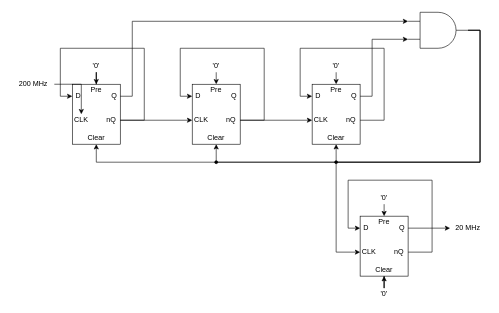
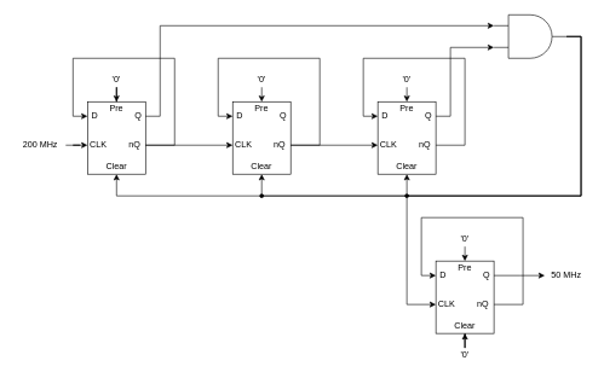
  <mxCell id="0" />
  <mxCell id="1" parent="0" />
  <mxCell id="2" value="" style="rounded=0;whiteSpace=wrap;html=1;" vertex="1" parent="1"><mxGeometry x="119.97" y="140" width="80" height="100" as="geometry" /></mxCell>
  <mxCell id="3" value="Clear" style="text;html=1;align=center;verticalAlign=middle;whiteSpace=wrap;rounded=0;" vertex="1" parent="1"><mxGeometry x="139.97" y="220" width="40" height="20" as="geometry" /></mxCell>
  <mxCell id="4" value="D" style="text;html=1;align=center;verticalAlign=middle;whiteSpace=wrap;rounded=0;" vertex="1" parent="1"><mxGeometry x="119.97" y="150" width="20" height="20" as="geometry" /></mxCell>
  <mxCell id="5" value="CLK" style="text;html=1;align=center;verticalAlign=middle;whiteSpace=wrap;rounded=0;" vertex="1" parent="1"><mxGeometry x="119.97" y="190" width="30" height="20" as="geometry" /></mxCell>
  <mxCell id="6" value="Q" style="text;html=1;align=center;verticalAlign=middle;whiteSpace=wrap;rounded=0;" vertex="1" parent="1"><mxGeometry x="179.97" y="150" width="20" height="20" as="geometry" /></mxCell>
  <mxCell id="7" style="edgeStyle=orthogonalEdgeStyle;rounded=0;orthogonalLoop=1;jettySize=auto;html=1;entryX=0;entryY=0.5;entryDx=0;entryDy=0;" edge="1" parent="1" source="9" target="14"><mxGeometry relative="1" as="geometry" /></mxCell>
  <mxCell id="8" style="edgeStyle=orthogonalEdgeStyle;rounded=0;orthogonalLoop=1;jettySize=auto;html=1;entryX=0;entryY=0.5;entryDx=0;entryDy=0;" edge="1" parent="1" source="9" target="4"><mxGeometry relative="1" as="geometry"><Array as="points"><mxPoint x="240" y="200" /><mxPoint x="240" y="80" /><mxPoint x="100" y="80" /><mxPoint x="100" y="160" /></Array></mxGeometry></mxCell>
  <mxCell id="9" value="nQ" style="text;html=1;align=center;verticalAlign=middle;whiteSpace=wrap;rounded=0;" vertex="1" parent="1"><mxGeometry x="169.97" y="190" width="30" height="20" as="geometry" /></mxCell>
  <mxCell id="10" value="Pre" style="text;html=1;align=center;verticalAlign=middle;whiteSpace=wrap;rounded=0;" vertex="1" parent="1"><mxGeometry x="149.97" y="140" width="20" height="20" as="geometry" /></mxCell>
  <mxCell id="11" value="" style="rounded=0;whiteSpace=wrap;html=1;" vertex="1" parent="1"><mxGeometry x="319.97" y="140" width="80" height="100" as="geometry" /></mxCell>
  <mxCell id="12" value="Clear" style="text;html=1;align=center;verticalAlign=middle;whiteSpace=wrap;rounded=0;" vertex="1" parent="1"><mxGeometry x="339.97" y="220" width="40" height="20" as="geometry" /></mxCell>
  <mxCell id="13" value="D" style="text;html=1;align=center;verticalAlign=middle;whiteSpace=wrap;rounded=0;" vertex="1" parent="1"><mxGeometry x="319.97" y="150" width="20" height="20" as="geometry" /></mxCell>
  <mxCell id="14" value="CLK" style="text;html=1;align=center;verticalAlign=middle;whiteSpace=wrap;rounded=0;" vertex="1" parent="1"><mxGeometry x="319.97" y="190" width="30" height="20" as="geometry" /></mxCell>
  <mxCell id="15" value="Q" style="text;html=1;align=center;verticalAlign=middle;whiteSpace=wrap;rounded=0;" vertex="1" parent="1"><mxGeometry x="379.97" y="150" width="20" height="20" as="geometry" /></mxCell>
  <mxCell id="16" style="edgeStyle=orthogonalEdgeStyle;rounded=0;orthogonalLoop=1;jettySize=auto;html=1;entryX=0;entryY=0.5;entryDx=0;entryDy=0;" edge="1" parent="1" source="18" target="13"><mxGeometry relative="1" as="geometry"><mxPoint x="439.97" y="200" as="targetPoint" /><Array as="points"><mxPoint x="440" y="200" /><mxPoint x="440" y="80" /><mxPoint x="300" y="80" /><mxPoint x="300" y="160" /></Array></mxGeometry></mxCell>
  <mxCell id="17" style="edgeStyle=orthogonalEdgeStyle;rounded=0;orthogonalLoop=1;jettySize=auto;html=1;" edge="1" parent="1" source="18" target="23"><mxGeometry relative="1" as="geometry" /></mxCell>
  <mxCell id="18" value="nQ" style="text;html=1;align=center;verticalAlign=middle;whiteSpace=wrap;rounded=0;" vertex="1" parent="1"><mxGeometry x="369.97" y="190" width="30" height="20" as="geometry" /></mxCell>
  <mxCell id="19" value="Pre" style="text;html=1;align=center;verticalAlign=middle;whiteSpace=wrap;rounded=0;" vertex="1" parent="1"><mxGeometry x="349.97" y="140" width="20" height="20" as="geometry" /></mxCell>
  <mxCell id="20" value="" style="rounded=0;whiteSpace=wrap;html=1;" vertex="1" parent="1"><mxGeometry x="519.97" y="140" width="80" height="100" as="geometry" /></mxCell>
  <mxCell id="21" value="Clear" style="text;html=1;align=center;verticalAlign=middle;whiteSpace=wrap;rounded=0;" vertex="1" parent="1"><mxGeometry x="539.97" y="220" width="40" height="20" as="geometry" /></mxCell>
  <mxCell id="22" value="D" style="text;html=1;align=center;verticalAlign=middle;whiteSpace=wrap;rounded=0;" vertex="1" parent="1"><mxGeometry x="519.97" y="150" width="20" height="20" as="geometry" /></mxCell>
  <mxCell id="23" value="CLK" style="text;html=1;align=center;verticalAlign=middle;whiteSpace=wrap;rounded=0;" vertex="1" parent="1"><mxGeometry x="519.97" y="190" width="30" height="20" as="geometry" /></mxCell>
  <mxCell id="24" value="Q" style="text;html=1;align=center;verticalAlign=middle;whiteSpace=wrap;rounded=0;" vertex="1" parent="1"><mxGeometry x="579.97" y="150" width="20" height="20" as="geometry" /></mxCell>
  <mxCell id="25" style="edgeStyle=orthogonalEdgeStyle;rounded=0;orthogonalLoop=1;jettySize=auto;html=1;entryX=0;entryY=0.5;entryDx=0;entryDy=0;" edge="1" parent="1" source="26" target="22"><mxGeometry relative="1" as="geometry"><Array as="points"><mxPoint x="640" y="200" /><mxPoint x="640" y="80" /><mxPoint x="500" y="80" /><mxPoint x="500" y="160" /></Array></mxGeometry></mxCell>
  <mxCell id="26" value="nQ" style="text;html=1;align=center;verticalAlign=middle;whiteSpace=wrap;rounded=0;" vertex="1" parent="1"><mxGeometry x="569.97" y="190" width="30" height="20" as="geometry" /></mxCell>
  <mxCell id="27" value="Pre" style="text;html=1;align=center;verticalAlign=middle;whiteSpace=wrap;rounded=0;" vertex="1" parent="1"><mxGeometry x="549.97" y="140" width="20" height="20" as="geometry" /></mxCell>
  <mxCell id="28" style="edgeStyle=orthogonalEdgeStyle;rounded=0;orthogonalLoop=1;jettySize=auto;html=1;entryX=0.5;entryY=1;entryDx=0;entryDy=0;" edge="1" parent="1" source="31" target="21"><mxGeometry relative="1" as="geometry"><Array as="points"><mxPoint x="800" y="50" /><mxPoint x="800" y="270" /><mxPoint x="560" y="270" /></Array></mxGeometry></mxCell>
  <mxCell id="29" style="edgeStyle=orthogonalEdgeStyle;rounded=0;orthogonalLoop=1;jettySize=auto;html=1;entryX=0.5;entryY=1;entryDx=0;entryDy=0;" edge="1" parent="1" source="31" target="12"><mxGeometry relative="1" as="geometry"><Array as="points"><mxPoint x="800" y="50" /><mxPoint x="800" y="270" /><mxPoint x="360" y="270" /></Array></mxGeometry></mxCell>
  <mxCell id="30" style="edgeStyle=orthogonalEdgeStyle;rounded=0;orthogonalLoop=1;jettySize=auto;html=1;entryX=0.5;entryY=1;entryDx=0;entryDy=0;" edge="1" parent="1" source="31" target="3"><mxGeometry relative="1" as="geometry"><Array as="points"><mxPoint x="800" y="50" /><mxPoint x="800" y="270" /><mxPoint x="160" y="270" /></Array></mxGeometry></mxCell>
  <mxCell id="31" value="" style="verticalLabelPosition=bottom;shadow=0;dashed=0;align=center;html=1;verticalAlign=top;shape=mxgraph.electrical.logic_gates.logic_gate;operation=and;direction=east;" vertex="1" parent="1"><mxGeometry x="680" width="100" height="60" as="geometry" y="20" /></mxCell>
  <mxCell id="32" style="edgeStyle=orthogonalEdgeStyle;rounded=0;orthogonalLoop=1;jettySize=auto;html=1;entryX=0;entryY=0.25;entryDx=0;entryDy=0;entryPerimeter=0;" edge="1" parent="1" source="6" target="31"><mxGeometry relative="1" as="geometry"><Array as="points"><mxPoint x="220" y="160" /><mxPoint x="220" y="35" /></Array></mxGeometry></mxCell>
  <mxCell id="33" style="edgeStyle=orthogonalEdgeStyle;rounded=0;orthogonalLoop=1;jettySize=auto;html=1;entryX=0;entryY=0.75;entryDx=0;entryDy=0;entryPerimeter=0;" edge="1" parent="1" source="24" target="31"><mxGeometry relative="1" as="geometry"><Array as="points"><mxPoint x="620" y="160" /><mxPoint x="620" y="65" /></Array></mxGeometry></mxCell>
  <mxCell id="34" value="" style="rounded=0;whiteSpace=wrap;html=1;" vertex="1" parent="1"><mxGeometry x="600" y="360" width="80" height="100" as="geometry" /></mxCell>
  <mxCell id="35" value="Clear" style="text;html=1;align=center;verticalAlign=middle;whiteSpace=wrap;rounded=0;" vertex="1" parent="1"><mxGeometry x="620" y="440" width="40" height="20" as="geometry" /></mxCell>
  <mxCell id="36" value="D" style="text;html=1;align=center;verticalAlign=middle;whiteSpace=wrap;rounded=0;" vertex="1" parent="1"><mxGeometry x="600" y="370" width="20" height="20" as="geometry" /></mxCell>
  <mxCell id="37" value="CLK" style="text;html=1;align=center;verticalAlign=middle;whiteSpace=wrap;rounded=0;" vertex="1" parent="1"><mxGeometry x="600" y="410" width="30" height="20" as="geometry" /></mxCell>
  <mxCell id="38" style="edgeStyle=orthogonalEdgeStyle;rounded=0;orthogonalLoop=1;jettySize=auto;html=1;" edge="1" parent="1" source="39"><mxGeometry relative="1" as="geometry"><mxPoint x="750" y="380" as="targetPoint" /></mxGeometry></mxCell>
  <mxCell id="39" value="Q" style="text;html=1;align=center;verticalAlign=middle;whiteSpace=wrap;rounded=0;" vertex="1" parent="1"><mxGeometry x="660" y="370" width="20" height="20" as="geometry" /></mxCell>
  <mxCell id="40" style="edgeStyle=orthogonalEdgeStyle;rounded=0;orthogonalLoop=1;jettySize=auto;html=1;entryX=0;entryY=0.5;entryDx=0;entryDy=0;" edge="1" parent="1" source="41" target="36"><mxGeometry relative="1" as="geometry"><Array as="points"><mxPoint x="720" y="420" /><mxPoint x="720" y="300" /><mxPoint x="580" y="300" /><mxPoint x="580" y="380" /></Array></mxGeometry></mxCell>
  <mxCell id="41" value="nQ" style="text;html=1;align=center;verticalAlign=middle;whiteSpace=wrap;rounded=0;" vertex="1" parent="1"><mxGeometry x="650" y="410" width="30" height="20" as="geometry" /></mxCell>
  <mxCell id="42" value="Pre" style="text;html=1;align=center;verticalAlign=middle;whiteSpace=wrap;rounded=0;" vertex="1" parent="1"><mxGeometry x="630" y="360" width="20" height="20" as="geometry" /></mxCell>
  <mxCell id="43" style="edgeStyle=orthogonalEdgeStyle;rounded=0;orthogonalLoop=1;jettySize=auto;html=1;entryX=0.5;entryY=0;entryDx=0;entryDy=0;" edge="1" parent="1" source="44" target="10"><mxGeometry relative="1" as="geometry" /></mxCell>
  <mxCell id="44" value="'0'" style="text;html=1;align=center;verticalAlign=middle;whiteSpace=wrap;rounded=0;" vertex="1" parent="1"><mxGeometry x="149.97" y="100" width="20" height="20" as="geometry" /></mxCell>
  <mxCell id="45" style="edgeStyle=orthogonalEdgeStyle;rounded=0;orthogonalLoop=1;jettySize=auto;html=1;entryX=0.5;entryY=0;entryDx=0;entryDy=0;" edge="1" parent="1" source="46"><mxGeometry relative="1" as="geometry"><mxPoint x="360" y="140" as="targetPoint" /></mxGeometry></mxCell>
  <mxCell id="46" value="'0'" style="text;html=1;align=center;verticalAlign=middle;whiteSpace=wrap;rounded=0;" vertex="1" parent="1"><mxGeometry x="349.97" y="100" width="20" height="20" as="geometry" /></mxCell>
  <mxCell id="47" style="edgeStyle=orthogonalEdgeStyle;rounded=0;orthogonalLoop=1;jettySize=auto;html=1;entryX=0.5;entryY=0;entryDx=0;entryDy=0;" edge="1" parent="1" source="48"><mxGeometry relative="1" as="geometry"><mxPoint x="560" y="140" as="targetPoint" /></mxGeometry></mxCell>
  <mxCell id="48" value="'0'" style="text;html=1;align=center;verticalAlign=middle;whiteSpace=wrap;rounded=0;" vertex="1" parent="1"><mxGeometry x="549.97" y="100" width="20" height="20" as="geometry" /></mxCell>
  <mxCell id="49" style="edgeStyle=orthogonalEdgeStyle;rounded=0;orthogonalLoop=1;jettySize=auto;html=1;entryX=0.5;entryY=0;entryDx=0;entryDy=0;" edge="1" parent="1" source="50"><mxGeometry relative="1" as="geometry"><mxPoint x="640.03" y="360" as="targetPoint" /></mxGeometry></mxCell>
  <mxCell id="50" value="'0'" style="text;html=1;align=center;verticalAlign=middle;whiteSpace=wrap;rounded=0;" vertex="1" parent="1"><mxGeometry x="630" y="320" width="20" height="20" as="geometry" /></mxCell>
  <mxCell id="51" style="edgeStyle=orthogonalEdgeStyle;rounded=0;orthogonalLoop=1;jettySize=auto;html=1;entryX=0.5;entryY=1;entryDx=0;entryDy=0;" edge="1" parent="1" source="52" target="35"><mxGeometry relative="1" as="geometry" /></mxCell>
  <mxCell id="52" value="'0'" style="text;html=1;align=center;verticalAlign=middle;whiteSpace=wrap;rounded=0;" vertex="1" parent="1"><mxGeometry x="630" y="480" width="20" height="20" as="geometry" /></mxCell>
  <mxCell id="53" style="edgeStyle=orthogonalEdgeStyle;rounded=0;orthogonalLoop=1;jettySize=auto;html=1;" edge="1" parent="1" source="54" target="5"><mxGeometry relative="1" as="geometry" /></mxCell>
- <mxCell id="54" value="200 MHz" style="text;html=1;align=center;verticalAlign=middle;whiteSpace=wrap;rounded=0;" vertex="1" parent="1"><mxGeometry x="20" y="130" width="70" height="20" as="geometry" /></mxCell>
- <mxCell id="55" value="20 MHz" style="text;html=1;align=center;verticalAlign=middle;whiteSpace=wrap;rounded=0;" vertex="1" parent="1"><mxGeometry x="750" y="370" width="60" height="20" as="geometry" /></mxCell>
+ <mxCell id="54" value="200 MHz" style="text;html=1;align=center;verticalAlign=middle;whiteSpace=wrap;rounded=0;" vertex="1" parent="1"><mxGeometry x="20" y="190" width="70" height="20" as="geometry" /></mxCell>
+ <mxCell id="55" value="50 MHz" style="text;html=1;align=center;verticalAlign=middle;whiteSpace=wrap;rounded=0;" vertex="1" parent="1"><mxGeometry x="750" y="370" width="60" height="20" as="geometry" /></mxCell>
  <mxCell id="56" style="edgeStyle=orthogonalEdgeStyle;rounded=0;orthogonalLoop=1;jettySize=auto;html=1;entryX=0;entryY=0.5;entryDx=0;entryDy=0;" edge="1" parent="1" source="57" target="37"><mxGeometry relative="1" as="geometry"><Array as="points"><mxPoint x="560" y="420" /></Array></mxGeometry></mxCell>
  <mxCell id="57" value="" style="ellipse;whiteSpace=wrap;html=1;aspect=fixed;fillColor=#000000;" vertex="1" parent="1"><mxGeometry x="557.48" y="267.52" width="4.97" height="4.97" as="geometry" /></mxCell>
  <mxCell id="58" value="" style="ellipse;whiteSpace=wrap;html=1;aspect=fixed;fillColor=#000000;" vertex="1" parent="1"><mxGeometry x="357.49" y="267.52" width="4.97" height="4.97" as="geometry" /></mxCell>
